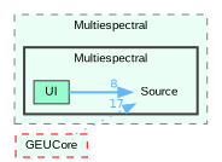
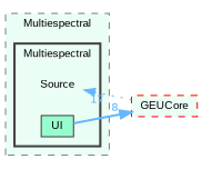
  digraph {
    compound=true
    fontname="Liberation Sans"
    rankdir=LR
    node [fontname="Liberation Sans" fontsize=10 shape=box]
    edge [color=steelblue1 fontcolor=steelblue1 fontname="Liberation Sans" fontsize=10 labeldistance=1.5 labelfontname=Helvetica labelfontsize=10]
    n1 [height=0.2 label=Source shape=plaintext width=0.4]
    n2 [color=grey25 fillcolor="#98fdce" height=0.2 label=UI style=filled width=0.4]
    n3 [color=red fillcolor="#ebfef5" height=0.2 label=GEUCore style="filled,dashed" width=0.4]
    subgraph cluster_1 {
      bgcolor="#ebfef5"
      fontsize=10
      label=Multiespectral
      pencolor=grey50
      style="filled,dashed"
      subgraph cluster_2 {
        bgcolor="#ebfef5"
        fontsize=10
        label=Multiespectral
        pencolor=grey25
        style="filled,bold"
        n1
        n2
      }
    }
-   n2 -> n1 [headlabel=8 style=bold]
+   n2 -> n3 [headlabel=8 style=bold]
    n3 -> n1 [headlabel=17 style=dotted]
  }
